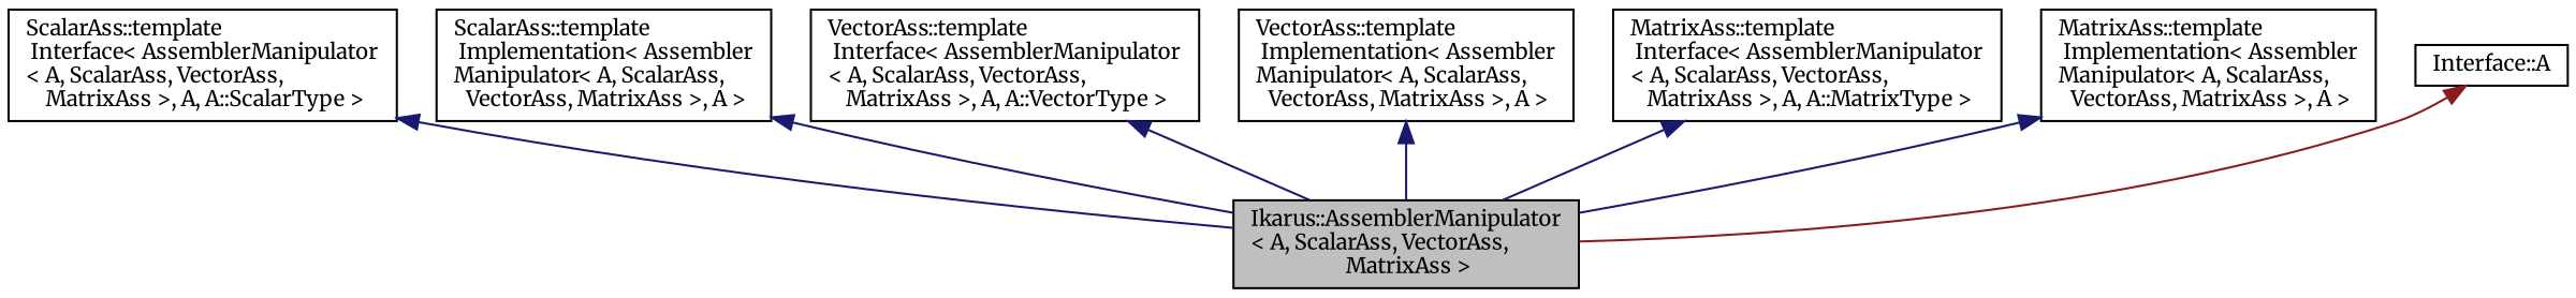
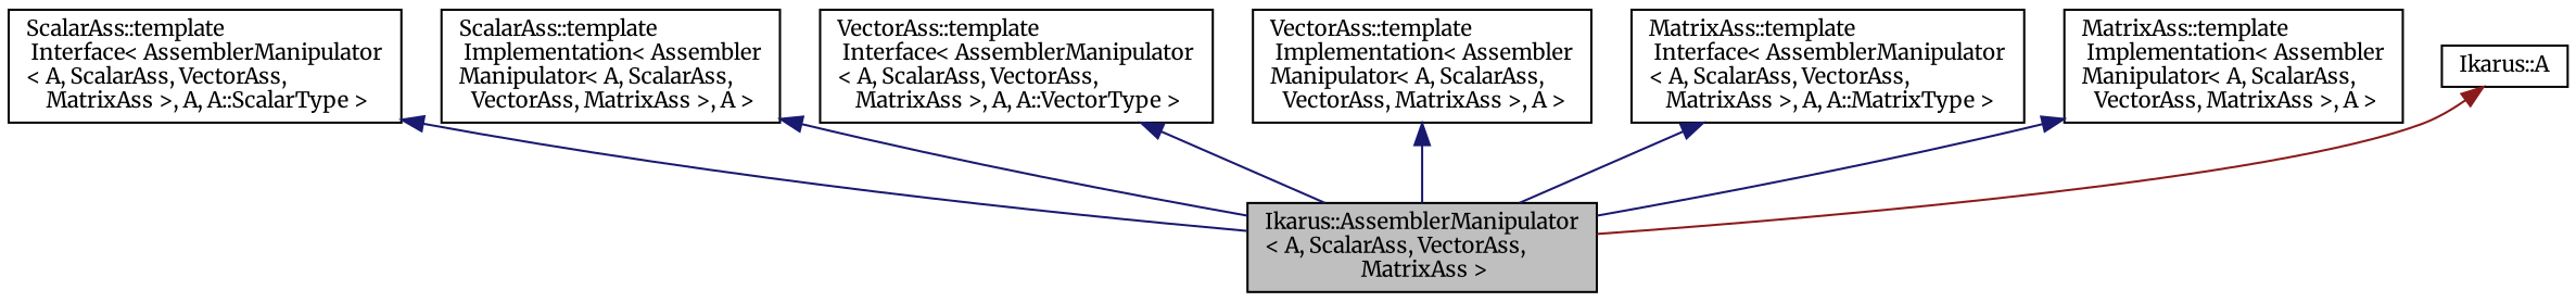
  digraph {
    rankdir=TB
    fontname=Merriweather
    node [color=black fillcolor=white fontname=Merriweather fontsize=10 shape=record style=filled]
    edge [color=midnightblue dir=back fontname=Merriweather fontsize=10 labelfontname=Helvetica labelfontsize=10 style=solid]
    n1 [fillcolor=grey75 fontcolor=black height=0.2 label="Ikarus::AssemblerManipulator\l\< A, ScalarAss, VectorAss,\l MatrixAss \>" width=0.4]
    n2 [height=0.2 label="ScalarAss::template\l Interface\< AssemblerManipulator\l\< A, ScalarAss, VectorAss,\l MatrixAss \>, A, A::ScalarType \>" width=0.4]
    n3 [height=0.2 label="ScalarAss::template\l Implementation\< Assembler\lManipulator\< A, ScalarAss,\l VectorAss, MatrixAss \>, A \>" width=0.4]
    n4 [height=0.2 label="VectorAss::template\l Interface\< AssemblerManipulator\l\< A, ScalarAss, VectorAss,\l MatrixAss \>, A, A::VectorType \>" width=0.4]
    n5 [height=0.2 label="VectorAss::template\l Implementation\< Assembler\lManipulator\< A, ScalarAss,\l VectorAss, MatrixAss \>, A \>" width=0.4]
    n6 [height=0.2 label="MatrixAss::template\l Interface\< AssemblerManipulator\l\< A, ScalarAss, VectorAss,\l MatrixAss \>, A, A::MatrixType \>" width=0.4]
    n7 [height=0.2 label="MatrixAss::template\l Implementation\< Assembler\lManipulator\< A, ScalarAss,\l VectorAss, MatrixAss \>, A \>" width=0.4]
-   n8 [height=0.2 label="Interface::A" width=0.4]
+   n8 [height=0.2 label="Ikarus::A" width=0.4]
    n2 -> n1
    n3 -> n1
    n4 -> n1
    n5 -> n1
    n6 -> n1
    n7 -> n1
    n8 -> n1 [color=firebrick4]
  }
